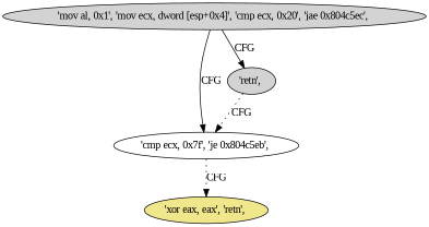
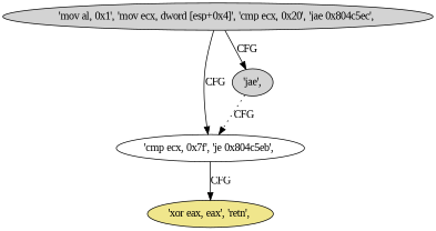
  digraph {
    fontname="Liberation Serif"
    node [fillcolor=lightgrey fontname="Liberation Serif" style=filled]
    edge [fontname="Liberation Serif" style=solid]
    n1 [label="'mov al, 0x1', 'mov ecx, dword [esp+0x4]', 'cmp ecx, 0x20', 'jae 0x804c5ec', "]
    n2 [fillcolor=white label="'cmp ecx, 0x7f', 'je 0x804c5eb', "]
-   n3 [label="'retn', "]
+   n3 [label="'jae',"]
    n4 [fillcolor=khaki label="'xor eax, eax', 'retn', "]
    n1 -> n2 [label=CFG]
    n1 -> n3 [label=CFG]
-   n2 -> n4 [label=CFG style=dotted]
+   n2 -> n4 [label=CFG]
    n3 -> n2 [label=CFG style=dotted]
  }
